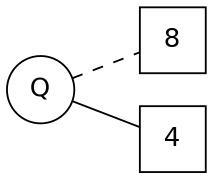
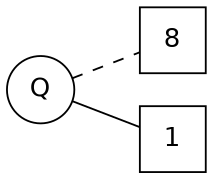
  digraph {
    fontname="DejaVu Sans"
    rankdir=LR
    node [fontname="DejaVu Sans" shape=square]
    edge [arrowhead=none fontname="DejaVu Sans"]
    n1 [label=Q shape=circle]
    n2 [label=8]
-   1 [label=4]
+   1
    n1 -> n2 [style=dashed]
    n1 -> 1
  }
